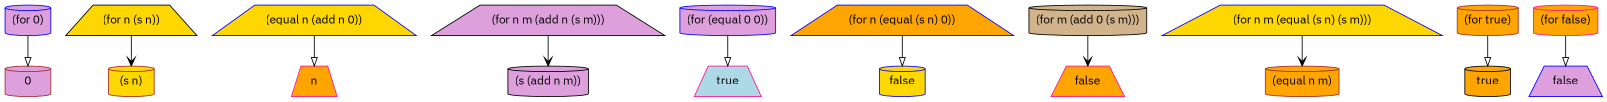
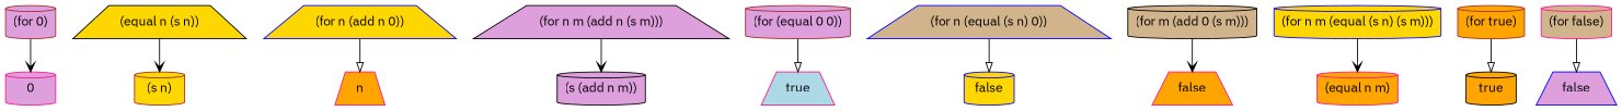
  digraph {
    compound=true
    fontname="IBM Plex Sans"
    node [color=deeppink fillcolor=plum fontname="IBM Plex Sans" shape=cylinder style=filled]
    edge [arrowhead=vee fontname="IBM Plex Sans"]
-   n1 [color=blue label="(for 0)"]
-   n2 [color=brown label=0]
-   n3 [color=black fillcolor=gold label="(for n (s n))" shape=trapezium]
+   n1 [color=brown label="(for 0)"]
+   n2 [label=0]
+   n3 [color=black fillcolor=gold label="(equal n (s n))" shape=trapezium]
    n4 [color=brown fillcolor=gold label="(s n)"]
-   n5 [color=blue fillcolor=gold label="(equal n (add n 0))" shape=trapezium]
+   n5 [color=blue fillcolor=gold label="(for n (add n 0))" shape=trapezium]
    n6 [fillcolor=orange label=n shape=trapezium]
    n7 [color=black label="(for n m (add n (s m)))" shape=trapezium]
    n8 [color=black label="(s (add n m))"]
-   n9 [color=blue label="(for (equal 0 0))"]
+   n9 [color=brown label="(for (equal 0 0))"]
    n10 [fillcolor=lightblue label=true shape=trapezium]
-   n11 [color=blue fillcolor=orange label="(for n (equal (s n) 0))" shape=trapezium]
+   n11 [color=blue fillcolor=tan label="(for n (equal (s n) 0))" shape=trapezium]
    n12 [color=blue fillcolor=gold label=false]
    n13 [color=black fillcolor=tan label="(for m (add 0 (s m)))"]
    n14 [fillcolor=orange label=false shape=trapezium]
-   n15 [color=blue fillcolor=gold label="(for n m (equal (s n) (s m)))" shape=trapezium]
-   n16 [color=brown fillcolor=orange label="(equal n m)"]
+   n15 [color=blue fillcolor=gold label="(for n m (equal (s n) (s m)))"]
+   n16 [fillcolor=orange label="(equal n m)"]
    n17 [color=brown fillcolor=orange label="(for true)"]
    n18 [color=black fillcolor=orange label=true]
-   n19 [fillcolor=orange label="(for false)"]
+   n19 [fillcolor=tan label="(for false)"]
    n20 [color=blue label=false shape=trapezium]
-   n1 -> n2 [arrowhead=onormal]
+   n1 -> n2
    n3 -> n4
    n5 -> n6 [arrowhead=onormal]
    n7 -> n8
    n9 -> n10 [arrowhead=onormal]
    n11 -> n12 [arrowhead=onormal]
    n13 -> n14
    n15 -> n16
    n17 -> n18 [arrowhead=onormal]
    n19 -> n20 [arrowhead=onormal]
  }
